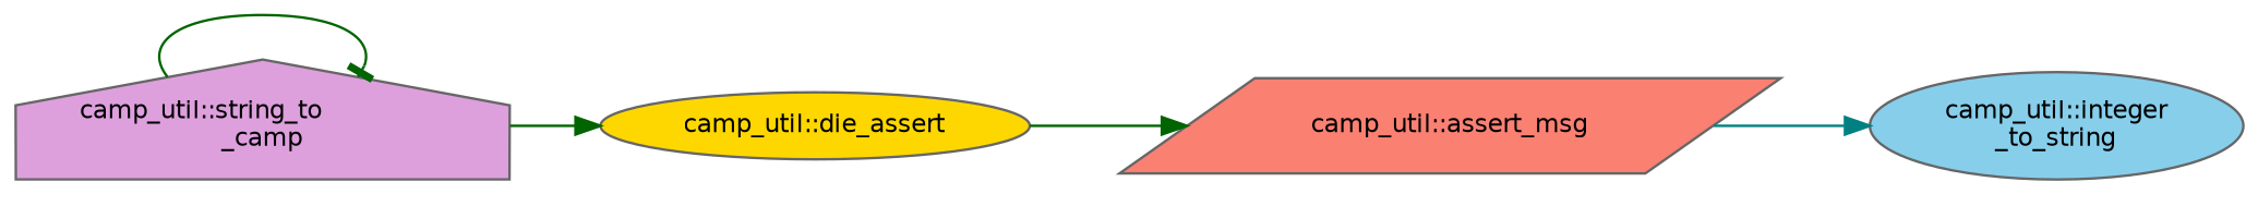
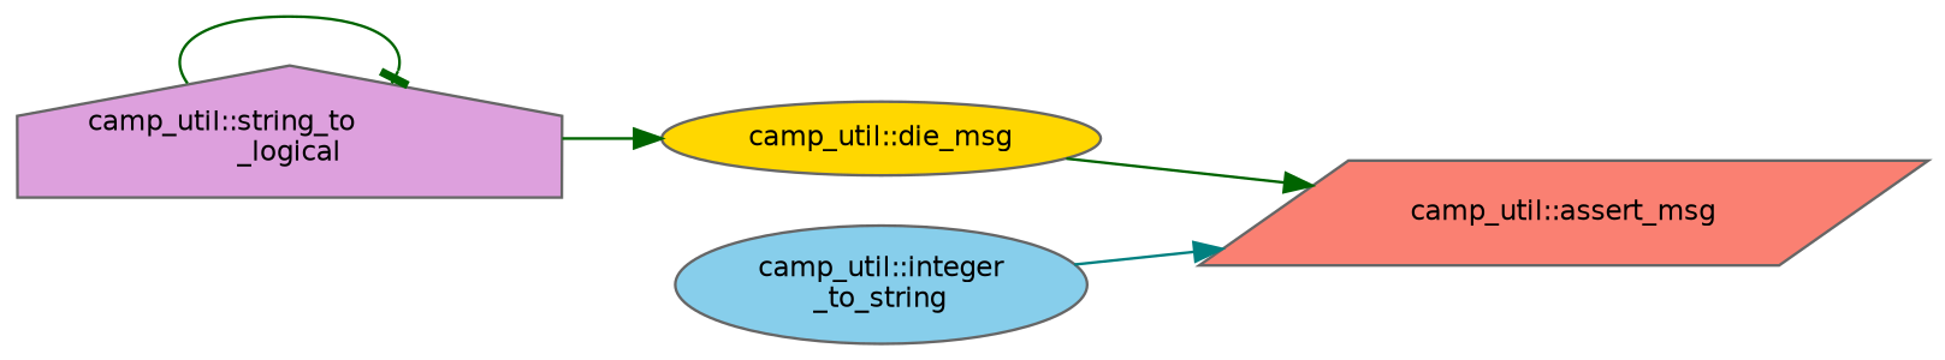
  digraph {
    rankdir=LR
    node [color=grey40 fontname=Helvetica fontsize=10 shape=ellipse style=filled]
    edge [arrowhead=normal color=darkgreen fontname=Helvetica fontsize=10 labelfontname=Helvetica labelfontsize=10 style=solid]
-   n1 [color=gray40 fillcolor=plum fontcolor=black height=0.2 label="camp_util::string_to\l_camp" shape=house width=0.4]
-   n2 [fillcolor=gold height=0.2 label="camp_util::die_assert" width=0.4]
+   n1 [color=gray40 fillcolor=plum fontcolor=black height=0.2 label="camp_util::string_to\l_logical" shape=house width=0.4]
+   n2 [fillcolor=gold height=0.2 label="camp_util::die_msg" width=0.4]
    n3 [fillcolor=salmon height=0.2 label="camp_util::assert_msg" shape=parallelogram width=0.4]
    n4 [fillcolor=skyblue height=0.2 label="camp_util::integer\l_to_string" width=0.4]
    n1 -> n1 [arrowhead=tee]
    n1 -> n2
    n2 -> n3
-   n3 -> n4 [color=teal]
+   n4 -> n3 [color=teal]
  }
